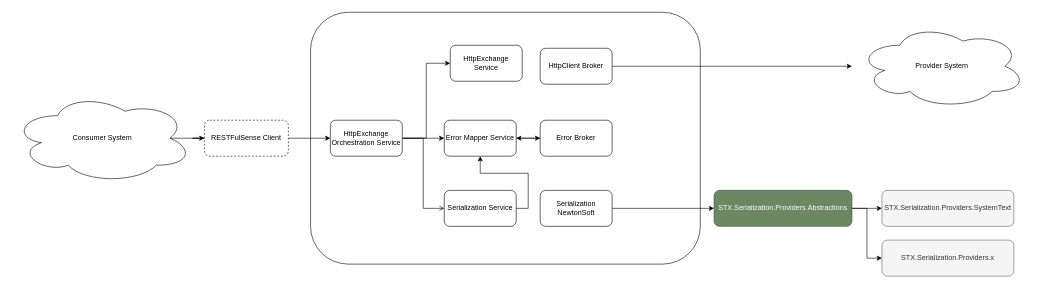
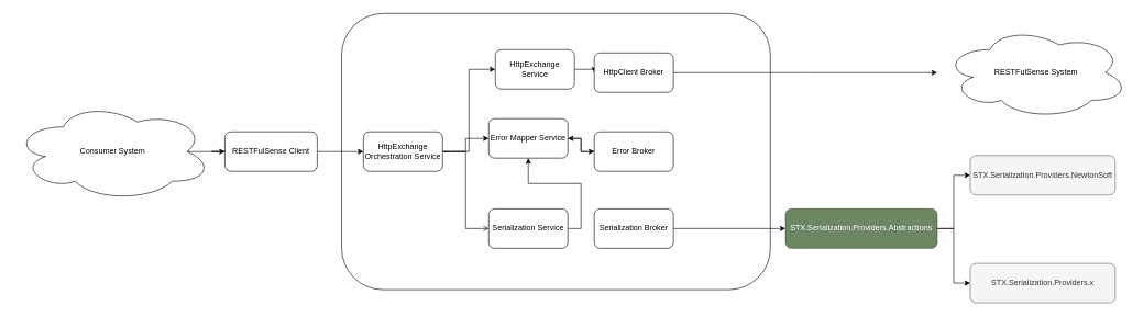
  <mxCell id="0" />
  <mxCell id="1" parent="0" />
  <mxCell id="2" value="" style="rounded=1;whiteSpace=wrap;html=1;" parent="1" vertex="1"><mxGeometry x="517" y="20" width="650" height="420" as="geometry" /></mxCell>
  <mxCell id="3" style="edgeStyle=orthogonalEdgeStyle;rounded=0;orthogonalLoop=1;jettySize=auto;html=1;exitX=1;exitY=0.5;exitDx=0;exitDy=0;entryX=0;entryY=0.5;entryDx=0;entryDy=0;" parent="1" source="6" target="10" edge="1"><mxGeometry relative="1" as="geometry" /></mxCell>
  <mxCell id="4" style="edgeStyle=orthogonalEdgeStyle;rounded=0;orthogonalLoop=1;jettySize=auto;html=1;exitX=1;exitY=0.5;exitDx=0;exitDy=0;entryX=0;entryY=0.5;entryDx=0;entryDy=0;" parent="1" source="6" target="8" edge="1"><mxGeometry relative="1" as="geometry" /></mxCell>
  <mxCell id="5" style="edgeStyle=orthogonalEdgeStyle;rounded=0;orthogonalLoop=1;jettySize=auto;html=1;exitX=1;exitY=0.5;exitDx=0;exitDy=0;entryX=0;entryY=0.5;entryDx=0;entryDy=0;endArrow=open;" parent="1" source="6" target="12" edge="1"><mxGeometry relative="1" as="geometry" /></mxCell>
  <mxCell id="6" value="HttpExchange Orchestration Service" style="rounded=1;whiteSpace=wrap;html=1;" parent="1" vertex="1"><mxGeometry x="550" y="200" width="120" height="60" as="geometry" /></mxCell>
+ <mxCell id="7" style="edgeStyle=orthogonalEdgeStyle;rounded=0;orthogonalLoop=1;jettySize=auto;html=1;exitX=1;exitY=0.5;exitDx=0;exitDy=0;entryX=0;entryY=0.5;entryDx=0;entryDy=0;" parent="1" source="8" target="16" edge="1"><mxGeometry relative="1" as="geometry" /></mxCell>
  <mxCell id="8" value="HttpExchange Service" style="rounded=1;whiteSpace=wrap;html=1;" parent="1" vertex="1"><mxGeometry x="750" y="75" width="120" height="60" as="geometry" /></mxCell>
  <mxCell id="9" style="edgeStyle=orthogonalEdgeStyle;rounded=0;orthogonalLoop=1;jettySize=auto;html=1;exitX=1;exitY=0.5;exitDx=0;exitDy=0;entryX=0;entryY=0.5;entryDx=0;entryDy=0;" parent="1" source="10" target="14" edge="1"><mxGeometry relative="1" as="geometry" /></mxCell>
- <mxCell id="10" value="Error Mapper Service" style="rounded=1;whiteSpace=wrap;html=1;" parent="1" vertex="1"><mxGeometry x="740" y="200" width="120" height="60" as="geometry" /></mxCell>
+ <mxCell id="10" value="Error Mapper Service" style="rounded=1;whiteSpace=wrap;html=1;" parent="1" vertex="1"><mxGeometry x="740" y="180" width="120" height="60" as="geometry" /></mxCell>
  <mxCell id="11" style="edgeStyle=orthogonalEdgeStyle;rounded=0;orthogonalLoop=1;jettySize=auto;html=1;exitX=1;exitY=0.5;exitDx=0;exitDy=0;" parent="1" source="12" target="10" edge="1"><mxGeometry relative="1" as="geometry" /></mxCell>
  <mxCell id="12" value="Serialization Service" style="rounded=1;whiteSpace=wrap;html=1;" parent="1" vertex="1"><mxGeometry x="740" y="317" width="120" height="60" as="geometry" /></mxCell>
  <mxCell id="13" style="edgeStyle=orthogonalEdgeStyle;rounded=0;orthogonalLoop=1;jettySize=auto;html=1;exitX=0;exitY=0.5;exitDx=0;exitDy=0;entryX=1;entryY=0.5;entryDx=0;entryDy=0;" parent="1" source="14" target="10" edge="1"><mxGeometry relative="1" as="geometry" /></mxCell>
  <mxCell id="14" value="Error Broker" style="rounded=1;whiteSpace=wrap;html=1;" parent="1" vertex="1"><mxGeometry x="900" y="200" width="120" height="60" as="geometry" /></mxCell>
  <mxCell id="15" style="edgeStyle=orthogonalEdgeStyle;rounded=0;orthogonalLoop=1;jettySize=auto;html=1;" parent="1" source="16" edge="1"><mxGeometry relative="1" as="geometry"><mxPoint x="1420" y="110" as="targetPoint" /></mxGeometry></mxCell>
  <mxCell id="16" value="HttpClient Broker" style="rounded=1;whiteSpace=wrap;html=1;" parent="1" vertex="1"><mxGeometry x="900" y="80" width="120" height="60" as="geometry" /></mxCell>
  <mxCell id="17" style="edgeStyle=orthogonalEdgeStyle;rounded=0;orthogonalLoop=1;jettySize=auto;html=1;exitX=1;exitY=0.5;exitDx=0;exitDy=0;entryX=0;entryY=0.5;entryDx=0;entryDy=0;" parent="1" source="18" target="22" edge="1"><mxGeometry relative="1" as="geometry" /></mxCell>
- <mxCell id="18" value="Serialization NewtonSoft" style="rounded=1;whiteSpace=wrap;html=1;" parent="1" vertex="1"><mxGeometry x="900" y="317" width="120" height="60" as="geometry" /></mxCell>
- <mxCell id="20" style="edgeStyle=orthogonalEdgeStyle;rounded=0;orthogonalLoop=1;jettySize=auto;html=1;exitX=1;exitY=0.5;exitDx=0;exitDy=0;entryX=0;entryY=0.5;entryDx=0;entryDy=0;" parent="1" source="22" target="26" edge="1"><mxGeometry relative="1" as="geometry" /></mxCell>
+ <mxCell id="18" value="Serialization Broker" style="rounded=1;whiteSpace=wrap;html=1;" parent="1" vertex="1"><mxGeometry x="900" y="317" width="120" height="60" as="geometry" /></mxCell>
+ <mxCell id="19" style="edgeStyle=orthogonalEdgeStyle;rounded=0;orthogonalLoop=1;jettySize=auto;html=1;exitX=1;exitY=0.5;exitDx=0;exitDy=0;entryX=0;entryY=0.5;entryDx=0;entryDy=0;" parent="1" source="22" target="25" edge="1"><mxGeometry relative="1" as="geometry" /></mxCell>
  <mxCell id="21" style="edgeStyle=orthogonalEdgeStyle;rounded=0;orthogonalLoop=1;jettySize=auto;html=1;entryX=0;entryY=0.5;entryDx=0;entryDy=0;" parent="1" source="22" target="30" edge="1"><mxGeometry relative="1" as="geometry" /></mxCell>
  <mxCell id="22" value="STX.Serialization.Providers.Abstractions" style="rounded=1;whiteSpace=wrap;html=1;fillColor=#6d8764;fontColor=#ffffff;strokeColor=#3A5431;" parent="1" vertex="1"><mxGeometry x="1190" y="317" width="230" height="60" as="geometry" /></mxCell>
  <mxCell id="23" style="edgeStyle=orthogonalEdgeStyle;rounded=0;orthogonalLoop=1;jettySize=auto;html=1;exitX=1;exitY=0.5;exitDx=0;exitDy=0;" parent="1" source="24" target="6" edge="1"><mxGeometry relative="1" as="geometry" /></mxCell>
- <mxCell id="24" value="RESTFulSense Client" style="rounded=1;whiteSpace=wrap;html=1;dashed=1;" parent="1" vertex="1"><mxGeometry y="200" width="140" height="60" as="geometry" x="340" /></mxCell>
- <mxCell id="26" value="STX.Serialization.Providers.SystemText" style="rounded=1;whiteSpace=wrap;html=1;fillColor=#f5f5f5;fontColor=#333333;strokeColor=#666666;" parent="1" vertex="1"><mxGeometry x="1470" y="317" width="220" height="60" as="geometry" /></mxCell>
+ <mxCell id="24" value="RESTFulSense Client" style="rounded=1;whiteSpace=wrap;html=1;" parent="1" vertex="1"><mxGeometry y="200" width="140" height="60" as="geometry" x="340" /></mxCell>
+ <mxCell id="25" value="STX.Serialization.Providers.NewtonSoft" style="rounded=1;whiteSpace=wrap;html=1;fillColor=#f5f5f5;fontColor=#333333;strokeColor=#666666;" parent="1" vertex="1"><mxGeometry x="1470" y="236" width="220" height="60" as="geometry" /></mxCell>
  <mxCell id="27" style="edgeStyle=orthogonalEdgeStyle;rounded=0;orthogonalLoop=1;jettySize=auto;html=1;exitX=0.875;exitY=0.5;exitDx=0;exitDy=0;exitPerimeter=0;entryX=0;entryY=0.5;entryDx=0;entryDy=0;" parent="1" source="28" target="24" edge="1"><mxGeometry relative="1" as="geometry" /></mxCell>
  <mxCell id="28" value="Consumer System" style="ellipse;shape=cloud;whiteSpace=wrap;html=1;" parent="1" vertex="1"><mxGeometry x="20" y="155" width="300" height="150" as="geometry" /></mxCell>
- <mxCell id="29" value="Provider System" style="ellipse;shape=cloud;whiteSpace=wrap;html=1;" parent="1" vertex="1"><mxGeometry x="1430" y="40" width="280" height="140" as="geometry" /></mxCell>
+ <mxCell id="29" value="RESTFulSense System" style="ellipse;shape=cloud;whiteSpace=wrap;html=1;" parent="1" vertex="1"><mxGeometry x="1430" y="40" width="280" height="140" as="geometry" /></mxCell>
  <mxCell id="30" value="STX.Serialization.Providers.x" style="rounded=1;whiteSpace=wrap;html=1;fillColor=#f5f5f5;fontColor=#333333;strokeColor=#666666;" parent="1" vertex="1"><mxGeometry x="1470" y="400" width="220" height="60" as="geometry" /></mxCell>
